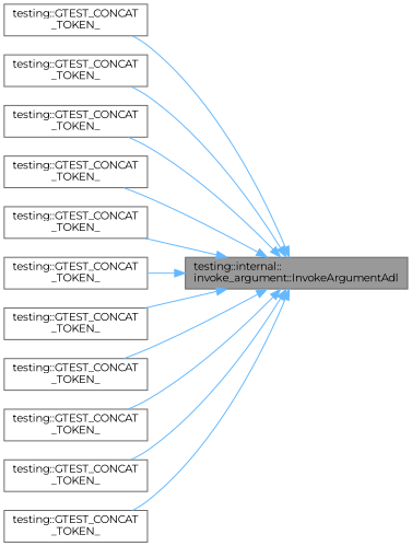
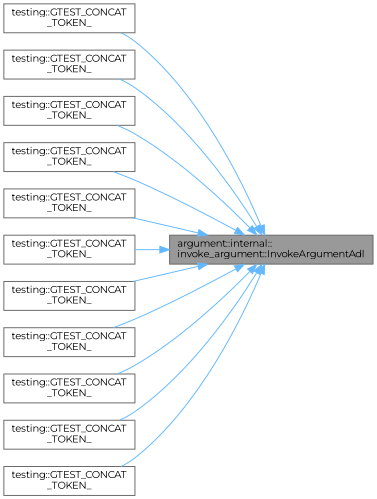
  digraph {
    rankdir=RL
    fontname=Montserrat
    node [color=grey40 fillcolor=white fontname=Montserrat fontsize=10 shape=box style=filled]
    edge [color=steelblue1 dir=back fontname=Montserrat fontsize=10 labelfontname=Helvetica labelfontsize=10 style=solid]
-   n1 [color=gray40 fillcolor=grey60 fontcolor=black height=0.2 label="testing::internal::\linvoke_argument::InvokeArgumentAdl" width=0.4]
+   n1 [color=gray40 fillcolor=grey60 fontcolor=black height=0.2 label="argument::internal::\linvoke_argument::InvokeArgumentAdl" width=0.4]
    n2 [height=0.2 label="testing::GTEST_CONCAT\l_TOKEN_" width=0.4]
    n3 [height=0.2 label="testing::GTEST_CONCAT\l_TOKEN_" width=0.4]
    n4 [height=0.2 label="testing::GTEST_CONCAT\l_TOKEN_" width=0.4]
    n5 [height=0.2 label="testing::GTEST_CONCAT\l_TOKEN_" width=0.4]
    n6 [height=0.2 label="testing::GTEST_CONCAT\l_TOKEN_" width=0.4]
    n7 [height=0.2 label="testing::GTEST_CONCAT\l_TOKEN_" width=0.4]
    n8 [height=0.2 label="testing::GTEST_CONCAT\l_TOKEN_" width=0.4]
    n9 [height=0.2 label="testing::GTEST_CONCAT\l_TOKEN_" width=0.4]
    n10 [height=0.2 label="testing::GTEST_CONCAT\l_TOKEN_" width=0.4]
    n11 [height=0.2 label="testing::GTEST_CONCAT\l_TOKEN_" width=0.4]
    n12 [height=0.2 label="testing::GTEST_CONCAT\l_TOKEN_" width=0.4]
    n1 -> n2
    n1 -> n3
    n1 -> n4
    n1 -> n5
    n1 -> n6
    n1 -> n7
    n1 -> n8
    n1 -> n9
    n1 -> n10
    n1 -> n11
    n1 -> n12
  }
